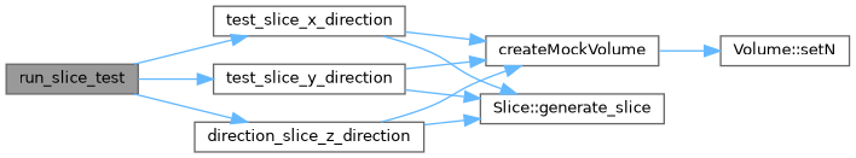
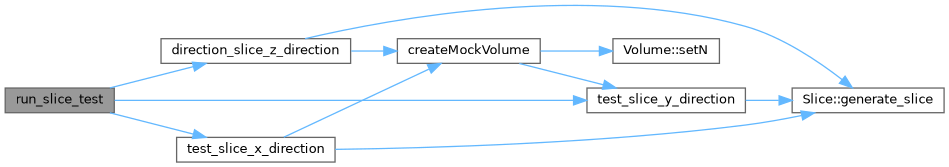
  digraph {
    rankdir=LR
    node [color=grey40 fillcolor=white fontname=Helvetica fontsize=10 shape=box style=filled]
    edge [color=steelblue1 fontname=Helvetica fontsize=10 labelfontname=Helvetica labelfontsize=10 style=solid]
    n1 [color=gray40 fillcolor=grey60 fontcolor=black height=0.2 label=run_slice_test width=0.4]
    n2 [height=0.2 label=test_slice_x_direction width=0.4]
    n3 [height=0.2 label=test_slice_y_direction width=0.4]
    n4 [height=0.2 label=direction_slice_z_direction width=0.4]
    n5 [height=0.2 label=createMockVolume width=0.4]
    n6 [height=0.2 label="Slice::generate_slice" width=0.4]
    n7 [height=0.2 label="Volume::setN" width=0.4]
    n1 -> n2
    n1 -> n3
    n1 -> n4
    n2 -> n5
    n2 -> n6
-   n3 -> n5
+   n5 -> n3
    n3 -> n6
    n4 -> n5
    n4 -> n6
    n5 -> n7
  }
